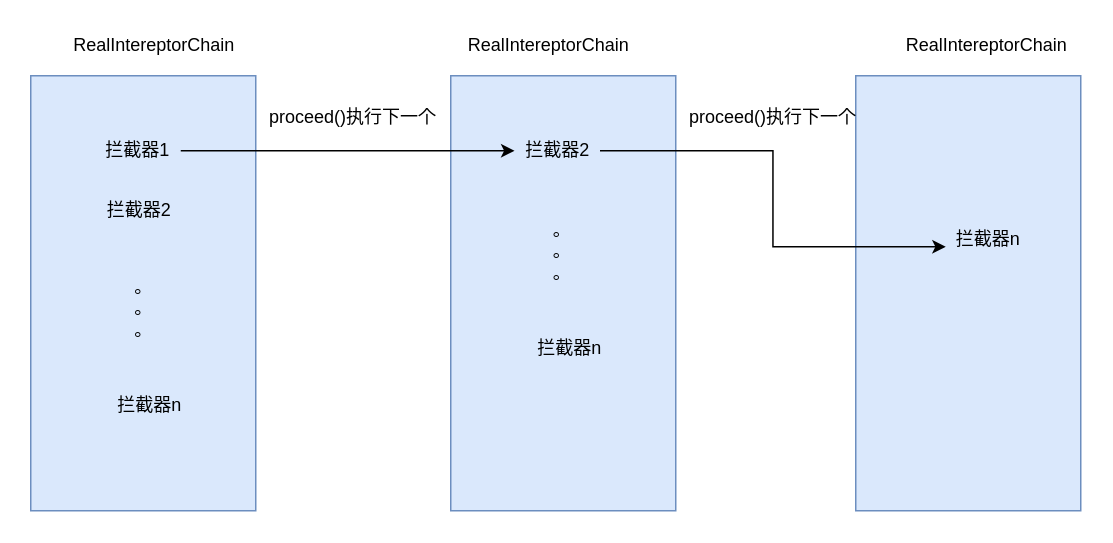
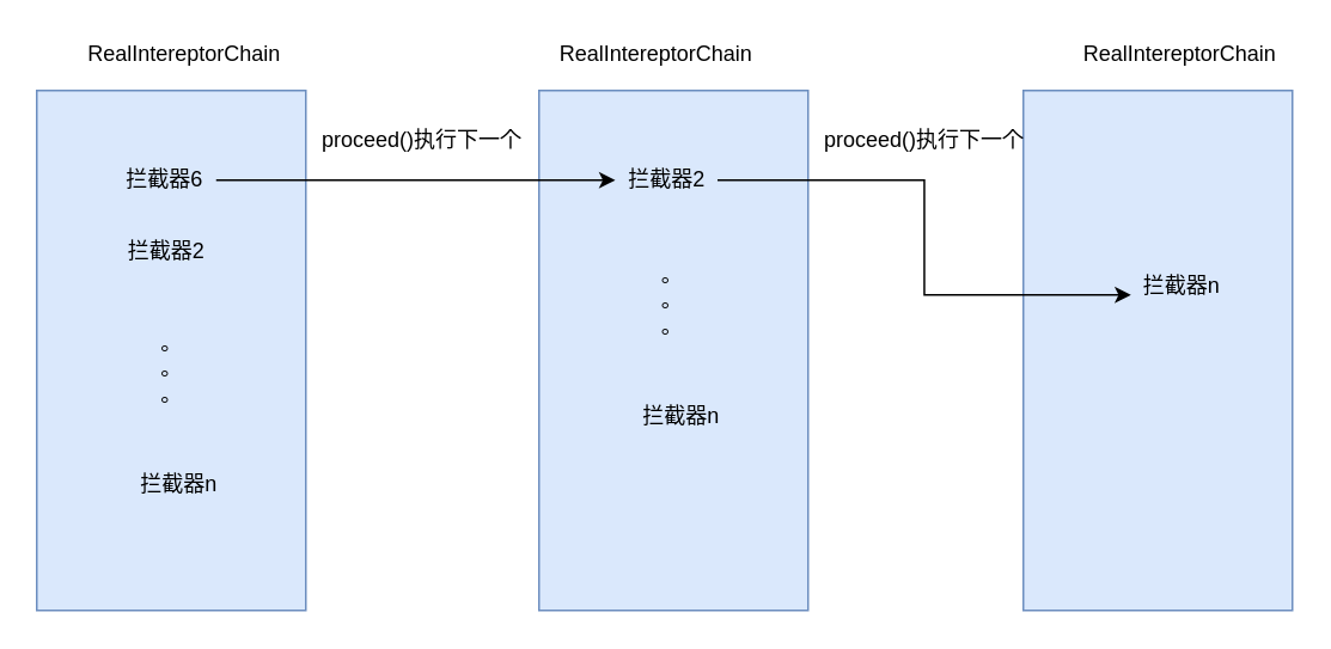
  <mxCell id="0" />
  <mxCell id="1" parent="0" />
  <mxCell id="2" value="" style="whiteSpace=wrap;html=1;fillColor=#dae8fc;strokeColor=#6c8ebf;" vertex="1" parent="1"><mxGeometry x="20" y="50" width="150" height="290" as="geometry" /></mxCell>
  <mxCell id="3" value="" style="whiteSpace=wrap;html=1;fillColor=#dae8fc;strokeColor=#6c8ebf;" vertex="1" parent="1"><mxGeometry x="300" y="50" width="150" height="290" as="geometry" /></mxCell>
  <mxCell id="4" value="" style="whiteSpace=wrap;html=1;fillColor=#dae8fc;strokeColor=#6c8ebf;" vertex="1" parent="1"><mxGeometry x="570" y="50" width="150" height="290" as="geometry" /></mxCell>
  <mxCell id="5" value="RealIntereptorChain" style="text;html=1;strokeColor=none;fillColor=none;align=center;verticalAlign=middle;whiteSpace=wrap;rounded=0;" vertex="1" parent="1"><mxGeometry x="55" y="20" width="95" height="20" as="geometry" /></mxCell>
  <mxCell id="6" value="RealIntereptorChain" style="text;html=1;strokeColor=none;fillColor=none;align=center;verticalAlign=middle;whiteSpace=wrap;rounded=0;" vertex="1" parent="1"><mxGeometry x="318" y="20" width="95" height="20" as="geometry" /></mxCell>
  <mxCell id="7" value="RealIntereptorChain" style="text;html=1;strokeColor=none;fillColor=none;align=center;verticalAlign=middle;whiteSpace=wrap;rounded=0;" vertex="1" parent="1"><mxGeometry x="610" y="20" width="95" height="20" as="geometry" /></mxCell>
  <mxCell id="8" style="edgeStyle=orthogonalEdgeStyle;rounded=0;orthogonalLoop=1;jettySize=auto;html=1;" edge="1" parent="1" source="9" target="14"><mxGeometry relative="1" as="geometry" /></mxCell>
- <mxCell id="9" value="拦截器1" style="text;html=1;strokeColor=none;fillColor=none;align=center;verticalAlign=middle;whiteSpace=wrap;rounded=0;" vertex="1" parent="1"><mxGeometry x="63" y="90" width="57" height="20" as="geometry" /></mxCell>
+ <mxCell id="9" value="拦截器6" style="text;html=1;strokeColor=none;fillColor=none;align=center;verticalAlign=middle;whiteSpace=wrap;rounded=0;" vertex="1" parent="1"><mxGeometry x="63" y="90" width="57" height="20" as="geometry" /></mxCell>
  <mxCell id="10" value="拦截器2" style="text;html=1;strokeColor=none;fillColor=none;align=center;verticalAlign=middle;whiteSpace=wrap;rounded=0;" vertex="1" parent="1"><mxGeometry x="63.5" y="130" width="57" height="20" as="geometry" /></mxCell>
  <mxCell id="11" value="拦截器n" style="text;html=1;strokeColor=none;fillColor=none;align=center;verticalAlign=middle;whiteSpace=wrap;rounded=0;" vertex="1" parent="1"><mxGeometry x="71" y="260" width="57" height="20" as="geometry" /></mxCell>
  <mxCell id="12" value="&lt;div style=&quot;text-align: right&quot;&gt;。&lt;/div&gt;&lt;div style=&quot;text-align: right&quot;&gt;。&lt;/div&gt;&lt;div style=&quot;text-align: right&quot;&gt;。&lt;/div&gt;" style="text;html=1;strokeColor=none;fillColor=none;align=center;verticalAlign=middle;whiteSpace=wrap;rounded=0;" vertex="1" parent="1"><mxGeometry x="87.5" y="187.5" width="15" height="35" as="geometry" /></mxCell>
  <mxCell id="13" style="edgeStyle=orthogonalEdgeStyle;rounded=0;orthogonalLoop=1;jettySize=auto;html=1;entryX=0;entryY=0.75;entryDx=0;entryDy=0;" edge="1" parent="1" source="14" target="17"><mxGeometry relative="1" as="geometry" /></mxCell>
  <mxCell id="14" value="拦截器2" style="text;html=1;strokeColor=none;fillColor=none;align=center;verticalAlign=middle;whiteSpace=wrap;rounded=0;" vertex="1" parent="1"><mxGeometry x="342.5" y="90" width="57" height="20" as="geometry" /></mxCell>
  <mxCell id="15" value="拦截器n" style="text;html=1;strokeColor=none;fillColor=none;align=center;verticalAlign=middle;whiteSpace=wrap;rounded=0;" vertex="1" parent="1"><mxGeometry x="350.5" y="221.5" width="57" height="20" as="geometry" /></mxCell>
  <mxCell id="16" value="&lt;div style=&quot;text-align: right&quot;&gt;。&lt;/div&gt;&lt;div style=&quot;text-align: right&quot;&gt;。&lt;/div&gt;&lt;div style=&quot;text-align: right&quot;&gt;。&lt;/div&gt;" style="text;html=1;strokeColor=none;fillColor=none;align=center;verticalAlign=middle;whiteSpace=wrap;rounded=0;" vertex="1" parent="1"><mxGeometry x="367" y="149" width="15" height="35" as="geometry" /></mxCell>
  <mxCell id="17" value="拦截器n" style="text;html=1;strokeColor=none;fillColor=none;align=center;verticalAlign=middle;whiteSpace=wrap;rounded=0;" vertex="1" parent="1"><mxGeometry x="630" y="149" width="57" height="20" as="geometry" /></mxCell>
  <mxCell id="18" value="&lt;span&gt;proceed&lt;/span&gt;()执行下一个" style="text;html=1;strokeColor=none;fillColor=none;align=center;verticalAlign=middle;whiteSpace=wrap;rounded=0;" vertex="1" parent="1"><mxGeometry x="176" y="68" width="118" height="20" as="geometry" /></mxCell>
  <mxCell id="19" value="&lt;span&gt;proceed&lt;/span&gt;()执行下一个" style="text;html=1;strokeColor=none;fillColor=none;align=center;verticalAlign=middle;whiteSpace=wrap;rounded=0;" vertex="1" parent="1"><mxGeometry x="456" y="68" width="118" height="20" as="geometry" /></mxCell>
